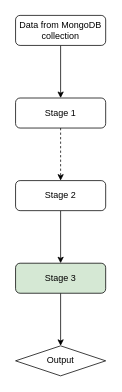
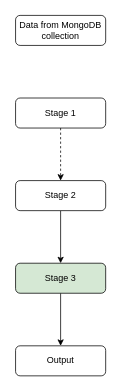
  <mxCell id="0" />
  <mxCell id="1" parent="0" />
- <mxCell id="2" value="" style="edgeStyle=orthogonalEdgeStyle;rounded=0;orthogonalLoop=1;jettySize=auto;html=1;" parent="1" source="3" target="5" edge="1"><mxGeometry relative="1" as="geometry" /></mxCell>
  <mxCell id="3" value="Data from MongoDB collection" style="rounded=1;whiteSpace=wrap;html=1;" parent="1" vertex="1"><mxGeometry x="20" y="20" width="120" height="40" as="geometry" /></mxCell>
  <mxCell id="4" value="" style="edgeStyle=orthogonalEdgeStyle;rounded=0;orthogonalLoop=1;jettySize=auto;html=1;dashed=1;" parent="1" source="5" target="7" edge="1"><mxGeometry relative="1" as="geometry" /></mxCell>
  <mxCell id="5" value="Stage 1" style="whiteSpace=wrap;html=1;rounded=1;" parent="1" vertex="1"><mxGeometry x="20" y="130" width="120" height="40" as="geometry" /></mxCell>
  <mxCell id="6" value="" style="edgeStyle=orthogonalEdgeStyle;rounded=0;orthogonalLoop=1;jettySize=auto;html=1;" parent="1" source="7" target="9" edge="1"><mxGeometry relative="1" as="geometry" /></mxCell>
  <mxCell id="7" value="Stage 2" style="whiteSpace=wrap;html=1;rounded=1;" parent="1" vertex="1"><mxGeometry x="20" y="240" width="120" height="40" as="geometry" /></mxCell>
  <mxCell id="8" value="" style="edgeStyle=orthogonalEdgeStyle;rounded=0;orthogonalLoop=1;jettySize=auto;html=1;" parent="1" source="9" target="10" edge="1"><mxGeometry relative="1" as="geometry" /></mxCell>
  <mxCell id="9" value="Stage 3" style="whiteSpace=wrap;html=1;rounded=1;fillColor=#d5e8d4;" parent="1" vertex="1"><mxGeometry x="20" y="350" width="120" height="40" as="geometry" /></mxCell>
- <mxCell id="10" value="Output" style="rhombus;whiteSpace=wrap;html=1;" parent="1" vertex="1"><mxGeometry x="20" y="460" width="120" height="40" as="geometry" /></mxCell>
+ <mxCell id="10" value="Output" style="rounded=1;whiteSpace=wrap;html=1;" parent="1" vertex="1"><mxGeometry x="20" y="460" width="120" height="40" as="geometry" /></mxCell>
